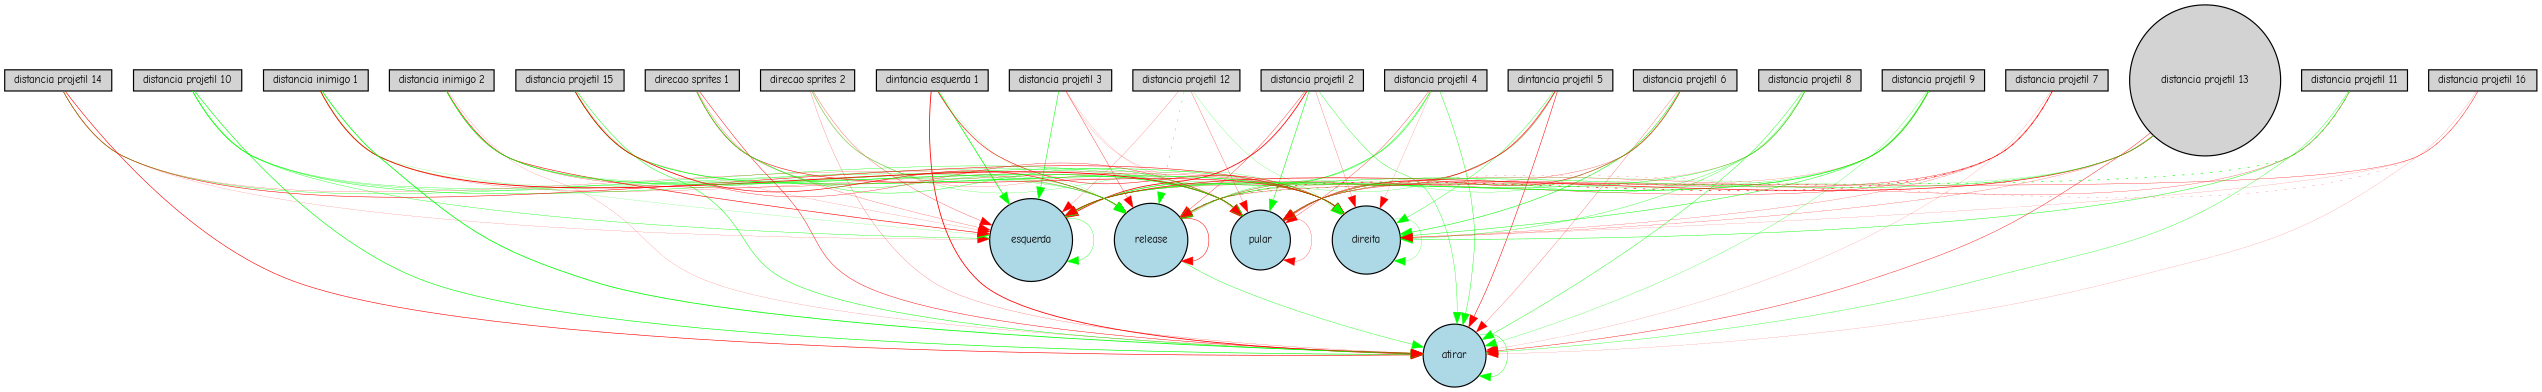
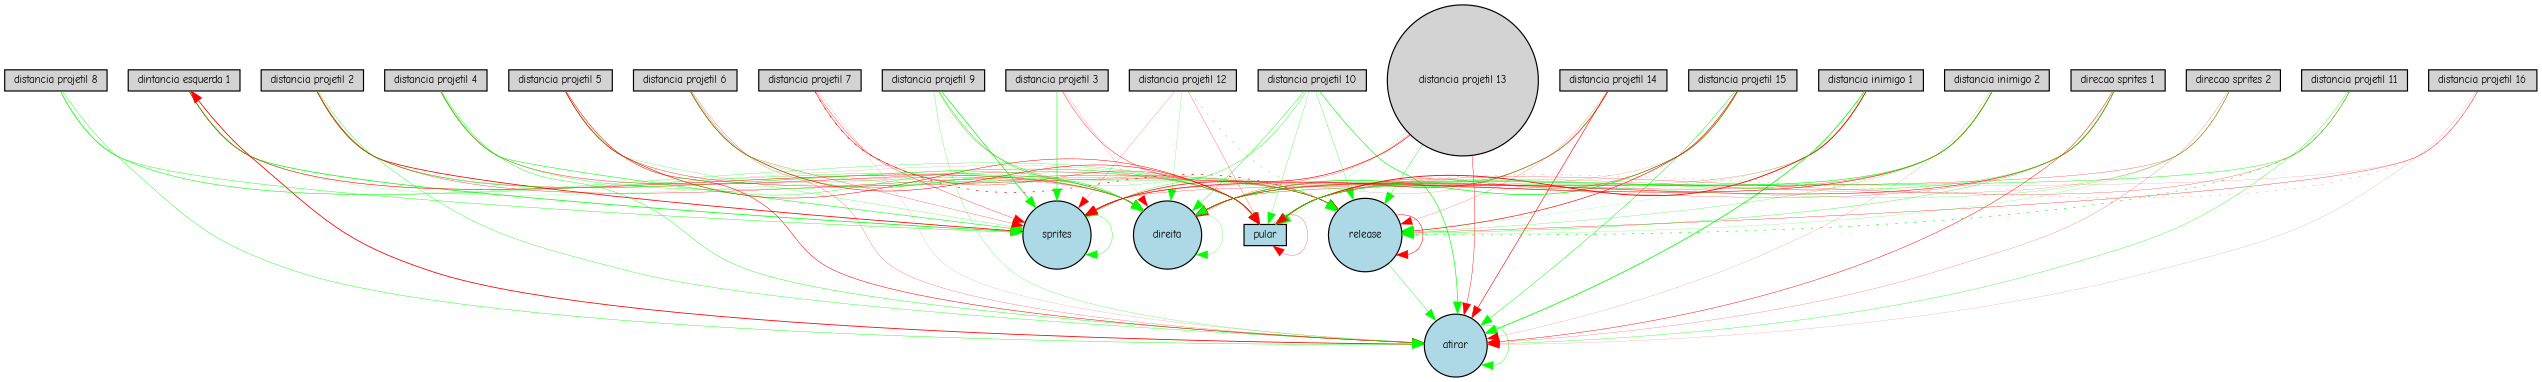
  digraph {
    fontname="Comic Neue"
    node [fillcolor=lightgray fontname="Comic Neue" fontsize=9 shape=box style=filled]
    edge [color=red fontname="Comic Neue" style=solid]
    n1 [height=0.2 label="dintancia esquerda 1" width=0.2]
-   esquerda [fillcolor=lightblue height=0.2 shape=circle width=0.2]
+   esquerda [fillcolor=lightblue height=0.2 shape=circle width=0.2 label=sprites]
    direita [fillcolor=lightblue height=0.2 shape=circle width=0.2]
-   pular [fillcolor=lightblue height=0.2 shape=circle width=0.2]
+   pular [fillcolor=lightblue height=0.2 width=0.2]
    atirar [fillcolor=lightblue height=0.2 shape=circle width=0.2]
    release [fillcolor=lightblue height=0.2 shape=circle width=0.2]
    "distancia projetil 2" [height=0.2 width=0.2]
    "distancia projetil 3" [height=0.2 width=0.2]
    "distancia projetil 4" [height=0.2 width=0.2]
-   "distancia projetil 5" [height=0.2 width=0.2 label="dintancia projetil 5"]
+   "distancia projetil 5" [height=0.2 width=0.2]
    "distancia projetil 6" [height=0.2 width=0.2]
    "distancia projetil 7" [height=0.2 width=0.2]
    "distancia projetil 8" [height=0.2 width=0.2]
    "distancia projetil 9" [height=0.2 width=0.2]
    "distancia projetil 10" [height=0.2 width=0.2]
    "distancia projetil 11" [height=0.2 width=0.2]
    "distancia projetil 12" [height=0.2 width=0.2]
    "distancia projetil 13" [height=0.2 shape=circle width=0.2]
    "distancia projetil 14" [height=0.2 width=0.2]
    "distancia projetil 15" [height=0.2 width=0.2]
    "distancia projetil 16" [height=0.2 width=0.2]
    "distancia inimigo 1" [height=0.2 width=0.2]
    "distancia inimigo 2" [height=0.2 width=0.2]
    "direcao sprites 1" [height=0.2 width=0.2]
    "direcao sprites 2" [height=0.2 width=0.2]
    n1 -> esquerda [color=green penwidth=0.637987644166]
    n1 -> direita [penwidth=0.435532333097]
    n1 -> pular [penwidth=0.101962392168]
-   n1 -> atirar [penwidth=0.697970769792]
+   atirar -> n1 [penwidth=0.697970769792]
    n1 -> release [color=green penwidth=0.127469873868]
    esquerda -> esquerda [color=green penwidth=0.302798383584]
    direita -> direita [color=green penwidth=0.206733028649]
    pular -> pular [penwidth=0.221052213796]
    atirar -> atirar [color=green penwidth=0.335871887725]
    release -> atirar [color=green penwidth=0.333389483845]
    release -> release [penwidth=0.430522611449]
    "distancia projetil 2" -> esquerda [penwidth=0.687322852728]
    "distancia projetil 2" -> direita [penwidth=0.187650836324]
    "distancia projetil 2" -> pular [color=green penwidth=0.455152975298]
    "distancia projetil 2" -> atirar [color=green penwidth=0.313238839348]
    "distancia projetil 2" -> release [penwidth=0.291796785871]
    "distancia projetil 3" -> esquerda [color=green penwidth=0.455567902133]
    "distancia projetil 3" -> direita [penwidth=0.109201790503]
    "distancia projetil 3" -> pular [penwidth=0.104781679774]
    "distancia projetil 3" -> release [penwidth=0.283425372678]
    "distancia projetil 4" -> esquerda [color=green penwidth=0.46156441079]
    "distancia projetil 4" -> direita [penwidth=0.121285112708]
    "distancia projetil 4" -> pular [penwidth=0.265434684349]
    "distancia projetil 4" -> atirar [color=green penwidth=0.352352667784]
    "distancia projetil 4" -> release [color=green penwidth=0.293975532049]
    "distancia projetil 5" -> esquerda [color=green penwidth=0.215783533051]
    "distancia projetil 5" -> direita [color=green penwidth=0.305324285183]
    "distancia projetil 5" -> pular [penwidth=0.421057004265]
    "distancia projetil 5" -> atirar [penwidth=0.443978231249]
    "distancia projetil 5" -> release [penwidth=0.328625477268]
    "distancia projetil 6" -> esquerda [penwidth=0.220889193459]
    "distancia projetil 6" -> direita [color=green penwidth=0.462817278222]
    "distancia projetil 6" -> pular [penwidth=0.454289825663]
    "distancia projetil 6" -> atirar [penwidth=0.189458564896]
    "distancia projetil 6" -> release [color=green penwidth=0.191062074113]
    "distancia projetil 7" -> esquerda [penwidth=0.27110774267]
    "distancia projetil 7" -> direita [penwidth=0.176339291751]
    "distancia projetil 7" -> pular [penwidth=0.301328350306]
    "distancia projetil 7" -> atirar [penwidth=0.10375253601]
    "distancia projetil 7" -> release [penwidth=0.561331505958 style=dotted]
    "distancia projetil 8" -> esquerda [color=green penwidth=0.359582089088]
    "distancia projetil 8" -> direita [color=green penwidth=0.285245341967]
    "distancia projetil 8" -> pular [color=green penwidth=0.251947306867]
    "distancia projetil 8" -> atirar [color=green penwidth=0.351626251903]
-   "distancia projetil 8" -> release [penwidth=0.125370595945]
    "distancia projetil 9" -> esquerda [color=green penwidth=0.611025126022]
    "distancia projetil 9" -> direita [color=green penwidth=0.399546941964]
    "distancia projetil 9" -> pular [penwidth=0.141909905116]
    "distancia projetil 9" -> atirar [color=green penwidth=0.221759413968]
    "distancia projetil 9" -> release [color=green penwidth=0.196395468477]
    "distancia projetil 10" -> esquerda [color=green penwidth=0.310378423033]
    "distancia projetil 10" -> direita [color=green penwidth=0.370417013119]
    "distancia projetil 10" -> pular [color=green penwidth=0.235690846467]
    "distancia projetil 10" -> atirar [color=green penwidth=0.532610598516]
    "distancia projetil 10" -> release [color=green penwidth=0.270040200162]
    "distancia projetil 11" -> direita [color=green penwidth=0.373604455836]
    "distancia projetil 11" -> pular [penwidth=0.217702756329]
    "distancia projetil 11" -> atirar [color=green penwidth=0.295016969472]
    "distancia projetil 11" -> release [color=green penwidth=0.525457619104 style=dotted]
    "distancia projetil 12" -> esquerda [penwidth=0.159046382605]
    "distancia projetil 12" -> direita [color=green penwidth=0.17806467817]
    "distancia projetil 12" -> pular [penwidth=0.210872792039]
    "distancia projetil 12" -> release [color=green penwidth=0.306910986574 style=dotted]
    "distancia projetil 13" -> esquerda [penwidth=0.557137629622]
    "distancia projetil 13" -> direita [penwidth=0.185654107767]
    "distancia projetil 13" -> pular [color=green penwidth=0.139739058023]
    "distancia projetil 13" -> atirar [penwidth=0.351698049199]
    "distancia projetil 13" -> release [color=green penwidth=0.348108243105]
    "distancia projetil 14" -> esquerda [penwidth=0.118064290508]
    "distancia projetil 14" -> direita [penwidth=0.454451703332]
    "distancia projetil 14" -> pular [color=green penwidth=0.301861502926]
    "distancia projetil 14" -> atirar [penwidth=0.503183755502]
    "distancia projetil 14" -> release [penwidth=0.165544172836]
    "distancia projetil 15" -> esquerda [penwidth=0.119329737315]
    "distancia projetil 15" -> direita [color=green penwidth=0.607479122046]
    "distancia projetil 15" -> pular [penwidth=0.295291394084]
    "distancia projetil 15" -> atirar [color=green penwidth=0.413349212898]
    "distancia projetil 15" -> release [penwidth=0.538652661733]
    "distancia projetil 16" -> direita [penwidth=0.106241205137]
    "distancia projetil 16" -> pular [penwidth=0.168700742547 style=dotted]
    "distancia projetil 16" -> atirar [penwidth=0.105581693973]
    "distancia projetil 16" -> release [penwidth=0.275670318472]
    "distancia inimigo 1" -> esquerda [color=green penwidth=0.143096807845]
    "distancia inimigo 1" -> direita [penwidth=0.164072090769]
    "distancia inimigo 1" -> pular [penwidth=0.75400371141]
    "distancia inimigo 1" -> atirar [color=green penwidth=0.674867835286]
    "distancia inimigo 1" -> release [color=green penwidth=0.110755208424]
    "distancia inimigo 2" -> esquerda [penwidth=0.497673695764]
    "distancia inimigo 2" -> direita [penwidth=0.238947902041]
    "distancia inimigo 2" -> pular [color=green penwidth=0.531186088094]
    "distancia inimigo 2" -> atirar [penwidth=0.119113323985]
    "distancia inimigo 2" -> release [color=green penwidth=0.216248515273]
    "direcao sprites 1" -> esquerda [penwidth=0.194426878001]
    "direcao sprites 1" -> direita [penwidth=0.467607988584]
    "direcao sprites 1" -> pular [color=green penwidth=0.344958184162]
    "direcao sprites 1" -> atirar [penwidth=0.391761730463]
    "direcao sprites 1" -> release [color=green penwidth=0.282803565334]
    "direcao sprites 2" -> esquerda [penwidth=0.233425383726]
    "direcao sprites 2" -> direita [color=green penwidth=0.195485134401]
    "direcao sprites 2" -> pular [penwidth=0.144231938415]
    "direcao sprites 2" -> atirar [penwidth=0.168800472734]
    "direcao sprites 2" -> release [color=green penwidth=0.149069647355]
  }
